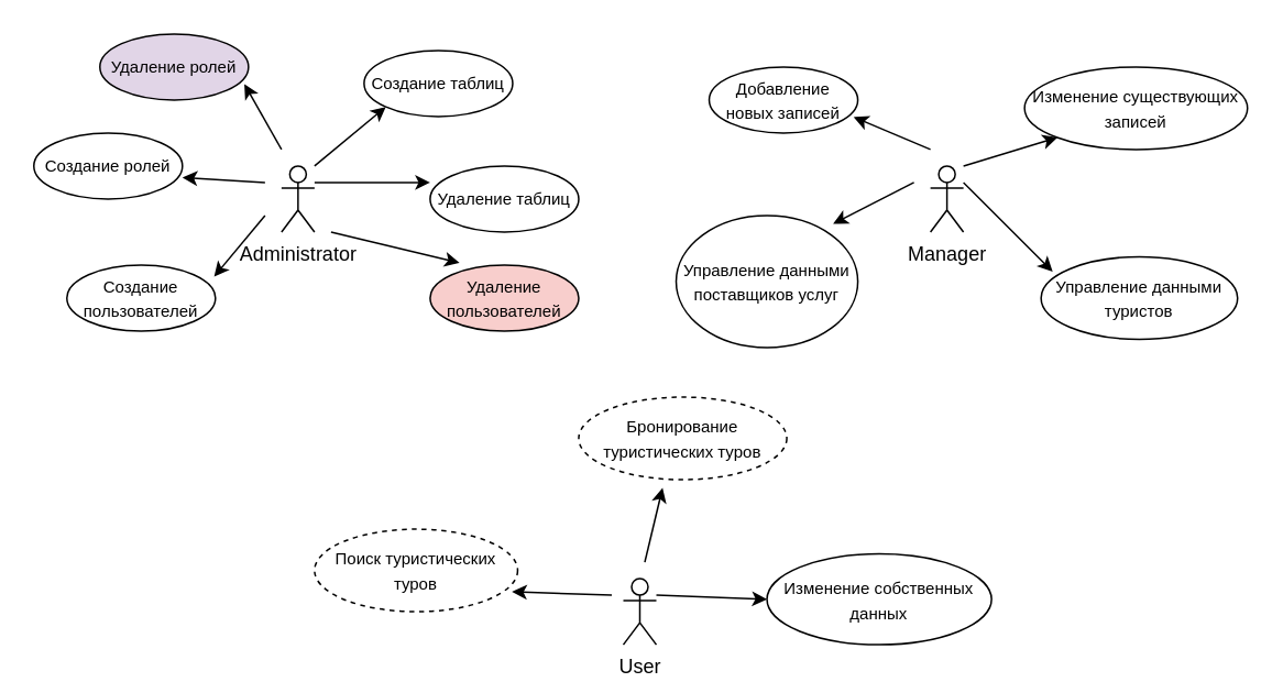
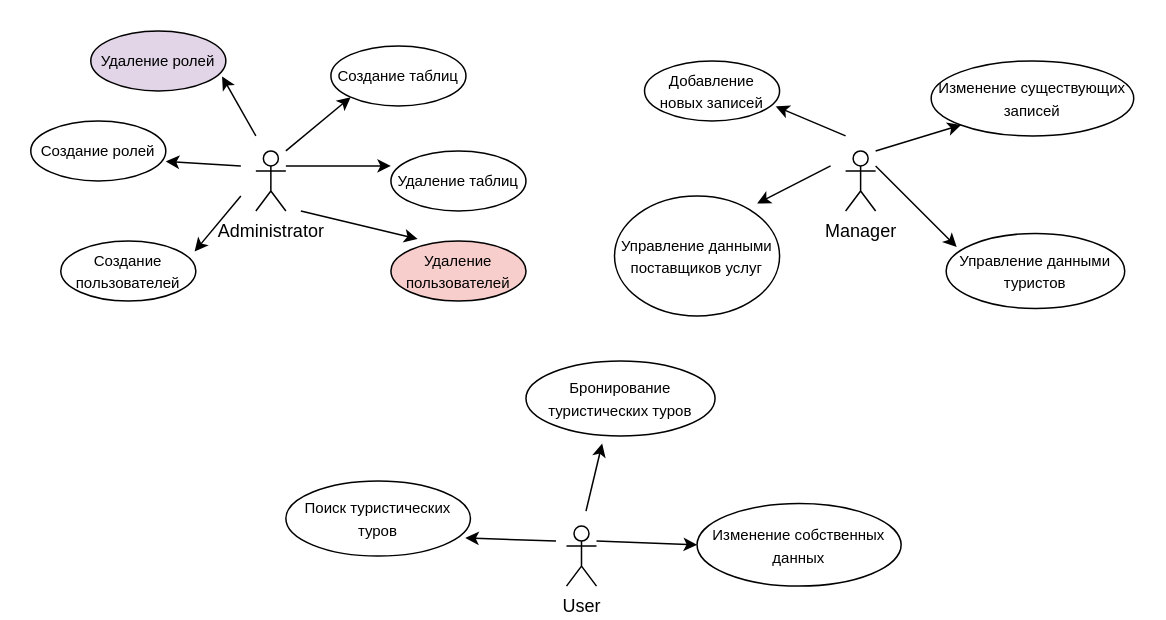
  <mxCell id="0" />
  <mxCell id="1" parent="0" />
  <mxCell id="2" value="Administrator" style="shape=umlActor;verticalLabelPosition=bottom;verticalAlign=top;html=1;" vertex="1" parent="1"><mxGeometry x="170" y="100" width="20" height="40" as="geometry" /></mxCell>
  <mxCell id="3" value="&lt;font size=&quot;1&quot;&gt;Создание таблиц&lt;/font&gt;" style="ellipse;whiteSpace=wrap;html=1;" vertex="1" parent="1"><mxGeometry x="220" y="30" width="90" height="40" as="geometry" /></mxCell>
  <mxCell id="4" value="&lt;font size=&quot;1&quot;&gt;Удаление таблиц&lt;/font&gt;" style="ellipse;whiteSpace=wrap;html=1;" vertex="1" parent="1"><mxGeometry x="260" y="100" width="90" height="40" as="geometry" /></mxCell>
  <mxCell id="5" value="&lt;font size=&quot;1&quot;&gt;Создание ролей&lt;/font&gt;" style="ellipse;whiteSpace=wrap;html=1;" vertex="1" parent="1"><mxGeometry x="20" y="80" width="90" height="40" as="geometry" /></mxCell>
  <mxCell id="6" value="&lt;font size=&quot;1&quot;&gt;Удаление ролей&lt;/font&gt;" style="ellipse;whiteSpace=wrap;html=1;fillColor=#e1d5e7;" vertex="1" parent="1"><mxGeometry x="60" y="20" width="90" height="40" as="geometry" /></mxCell>
  <mxCell id="7" value="&lt;font size=&quot;1&quot;&gt;Удаление пользователей&lt;/font&gt;" style="ellipse;whiteSpace=wrap;html=1;fillColor=#f8cecc;" vertex="1" parent="1"><mxGeometry x="260" y="160" width="90" height="40" as="geometry" /></mxCell>
  <mxCell id="8" value="&lt;font size=&quot;1&quot;&gt;Создание пользователей&lt;/font&gt;" style="ellipse;whiteSpace=wrap;html=1;" vertex="1" parent="1"><mxGeometry x="40" y="160" width="90" height="40" as="geometry" /></mxCell>
  <mxCell id="9" value="" style="endArrow=classic;html=1;rounded=0;entryX=0;entryY=1;entryDx=0;entryDy=0;" edge="1" parent="1" target="3"><mxGeometry width="50" height="50" relative="1" as="geometry"><mxPoint x="190" y="100" as="sourcePoint" /><mxPoint x="240" y="50" as="targetPoint" /></mxGeometry></mxCell>
  <mxCell id="10" value="" style="endArrow=classic;html=1;rounded=0;entryX=0;entryY=0.25;entryDx=0;entryDy=0;entryPerimeter=0;" edge="1" parent="1" target="4"><mxGeometry width="50" height="50" relative="1" as="geometry"><mxPoint x="190" y="110" as="sourcePoint" /><mxPoint x="243" y="74" as="targetPoint" /></mxGeometry></mxCell>
  <mxCell id="11" value="" style="endArrow=classic;html=1;rounded=0;entryX=0.198;entryY=-0.033;entryDx=0;entryDy=0;entryPerimeter=0;" edge="1" parent="1" target="7"><mxGeometry width="50" height="50" relative="1" as="geometry"><mxPoint x="200" y="140" as="sourcePoint" /><mxPoint x="230" y="170" as="targetPoint" /></mxGeometry></mxCell>
  <mxCell id="12" value="" style="endArrow=classic;html=1;rounded=0;entryX=0.991;entryY=0.175;entryDx=0;entryDy=0;entryPerimeter=0;" edge="1" parent="1" target="8"><mxGeometry width="50" height="50" relative="1" as="geometry"><mxPoint x="160" y="130" as="sourcePoint" /><mxPoint x="190" y="180" as="targetPoint" /></mxGeometry></mxCell>
  <mxCell id="13" value="" style="endArrow=classic;html=1;rounded=0;entryX=1;entryY=0.675;entryDx=0;entryDy=0;entryPerimeter=0;" edge="1" parent="1" target="5"><mxGeometry width="50" height="50" relative="1" as="geometry"><mxPoint x="160" y="110" as="sourcePoint" /><mxPoint x="160" y="90" as="targetPoint" /></mxGeometry></mxCell>
  <mxCell id="14" value="" style="endArrow=classic;html=1;rounded=0;entryX=0.972;entryY=0.758;entryDx=0;entryDy=0;entryPerimeter=0;" edge="1" parent="1" target="6"><mxGeometry width="50" height="50" relative="1" as="geometry"><mxPoint x="170" y="90" as="sourcePoint" /><mxPoint x="200" y="30" as="targetPoint" /></mxGeometry></mxCell>
  <mxCell id="15" value="Manager" style="shape=umlActor;verticalLabelPosition=bottom;verticalAlign=top;html=1;" vertex="1" parent="1"><mxGeometry x="563" y="100" width="20" height="40" as="geometry" /></mxCell>
  <mxCell id="16" value="&lt;font size=&quot;1&quot;&gt;Изменение существующих записей&lt;/font&gt;" style="ellipse;whiteSpace=wrap;html=1;" vertex="1" parent="1"><mxGeometry x="620" y="40" width="135" height="50" as="geometry" /></mxCell>
  <mxCell id="17" value="&lt;font size=&quot;1&quot;&gt;Управление данными туристов&lt;/font&gt;" style="ellipse;whiteSpace=wrap;html=1;" vertex="1" parent="1"><mxGeometry x="630" y="155" width="119" height="50" as="geometry" /></mxCell>
  <mxCell id="18" value="&lt;font size=&quot;1&quot;&gt;Управление данными поставщиков услуг&lt;/font&gt;" style="ellipse;whiteSpace=wrap;html=1;" vertex="1" parent="1"><mxGeometry x="409" y="130" width="110" height="80" as="geometry" /></mxCell>
  <mxCell id="19" value="&lt;font size=&quot;1&quot;&gt;Добавление новых записей&lt;/font&gt;" style="ellipse;whiteSpace=wrap;html=1;" vertex="1" parent="1"><mxGeometry x="429" y="40" width="90" height="40" as="geometry" /></mxCell>
  <mxCell id="20" value="" style="endArrow=classic;html=1;rounded=0;entryX=0;entryY=1;entryDx=0;entryDy=0;" edge="1" parent="1" target="16"><mxGeometry width="50" height="50" relative="1" as="geometry"><mxPoint x="583" y="100" as="sourcePoint" /><mxPoint x="633" y="50" as="targetPoint" /></mxGeometry></mxCell>
  <mxCell id="21" value="" style="endArrow=classic;html=1;rounded=0;entryX=0.059;entryY=0.18;entryDx=0;entryDy=0;entryPerimeter=0;" edge="1" parent="1" target="17"><mxGeometry width="50" height="50" relative="1" as="geometry"><mxPoint x="583" y="110" as="sourcePoint" /><mxPoint x="653" y="110" as="targetPoint" /></mxGeometry></mxCell>
  <mxCell id="22" value="" style="endArrow=classic;html=1;rounded=0;entryX=0.864;entryY=0.063;entryDx=0;entryDy=0;entryPerimeter=0;" edge="1" parent="1" target="18"><mxGeometry width="50" height="50" relative="1" as="geometry"><mxPoint x="553" y="110" as="sourcePoint" /><mxPoint x="503" y="114" as="targetPoint" /></mxGeometry></mxCell>
  <mxCell id="23" value="" style="endArrow=classic;html=1;rounded=0;entryX=0.972;entryY=0.758;entryDx=0;entryDy=0;entryPerimeter=0;" edge="1" parent="1" target="19"><mxGeometry width="50" height="50" relative="1" as="geometry"><mxPoint x="563" y="90" as="sourcePoint" /><mxPoint x="593" y="30" as="targetPoint" /></mxGeometry></mxCell>
  <mxCell id="24" value="User" style="shape=umlActor;verticalLabelPosition=bottom;verticalAlign=top;html=1;" vertex="1" parent="1"><mxGeometry x="377" y="350" width="20" height="40" as="geometry" /></mxCell>
- <mxCell id="25" value="&lt;font size=&quot;1&quot;&gt;Бронирование туристических туров&lt;/font&gt;" style="ellipse;whiteSpace=wrap;html=1;dashed=1;" vertex="1" parent="1"><mxGeometry x="350" y="240" width="126" height="50" as="geometry" /></mxCell>
+ <mxCell id="25" value="&lt;font size=&quot;1&quot;&gt;Бронирование туристических туров&lt;/font&gt;" style="ellipse;whiteSpace=wrap;html=1;" vertex="1" parent="1"><mxGeometry x="350" y="240" width="126" height="50" as="geometry" /></mxCell>
  <mxCell id="26" value="&lt;font size=&quot;1&quot;&gt;Изменение собственных данных&lt;/font&gt;" style="ellipse;whiteSpace=wrap;html=1;" vertex="1" parent="1"><mxGeometry x="464" y="335" width="136" height="55" as="geometry" /></mxCell>
- <mxCell id="27" value="&lt;font size=&quot;1&quot;&gt;Поиск туристических туров&lt;/font&gt;" style="ellipse;whiteSpace=wrap;html=1;dashed=1;" vertex="1" parent="1"><mxGeometry x="190" y="320" width="123" height="50" as="geometry" /></mxCell>
+ <mxCell id="27" value="&lt;font size=&quot;1&quot;&gt;Поиск туристических туров&lt;/font&gt;" style="ellipse;whiteSpace=wrap;html=1;" vertex="1" parent="1"><mxGeometry x="190" y="320" width="123" height="50" as="geometry" /></mxCell>
  <mxCell id="28" value="" style="endArrow=classic;html=1;rounded=0;entryX=0.403;entryY=1.099;entryDx=0;entryDy=0;entryPerimeter=0;" edge="1" parent="1" target="25"><mxGeometry width="50" height="50" relative="1" as="geometry"><mxPoint x="390" y="340" as="sourcePoint" /><mxPoint x="447" y="300" as="targetPoint" /></mxGeometry></mxCell>
  <mxCell id="29" value="" style="endArrow=classic;html=1;rounded=0;entryX=0;entryY=0.5;entryDx=0;entryDy=0;" edge="1" parent="1" target="26"><mxGeometry width="50" height="50" relative="1" as="geometry"><mxPoint x="397" y="360" as="sourcePoint" /><mxPoint x="467" y="360" as="targetPoint" /></mxGeometry></mxCell>
  <mxCell id="30" value="" style="endArrow=classic;html=1;rounded=0;entryX=0.972;entryY=0.758;entryDx=0;entryDy=0;entryPerimeter=0;" edge="1" parent="1" target="27"><mxGeometry width="50" height="50" relative="1" as="geometry"><mxPoint x="370" y="360" as="sourcePoint" /><mxPoint x="407" y="280" as="targetPoint" /></mxGeometry></mxCell>
